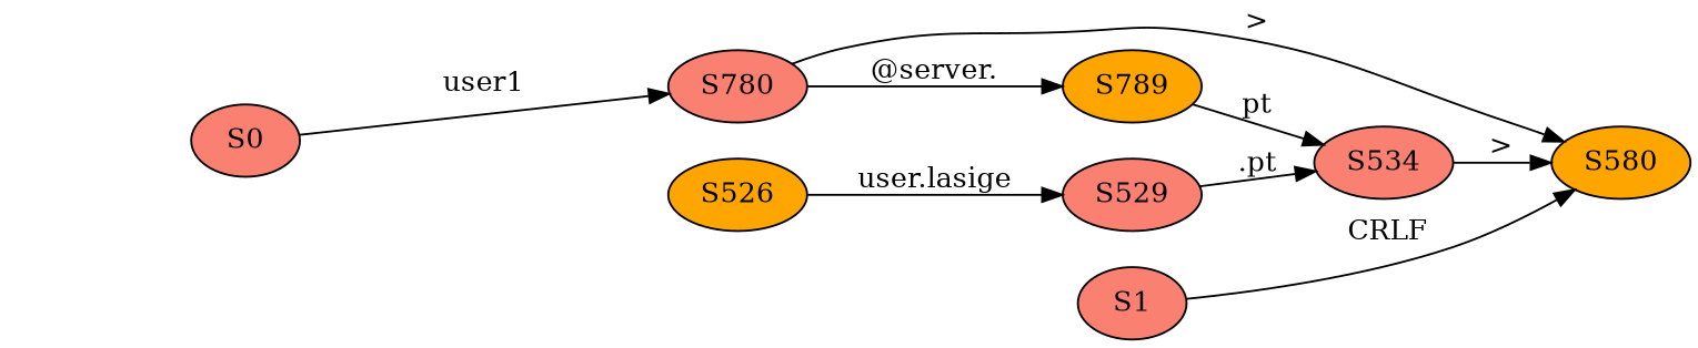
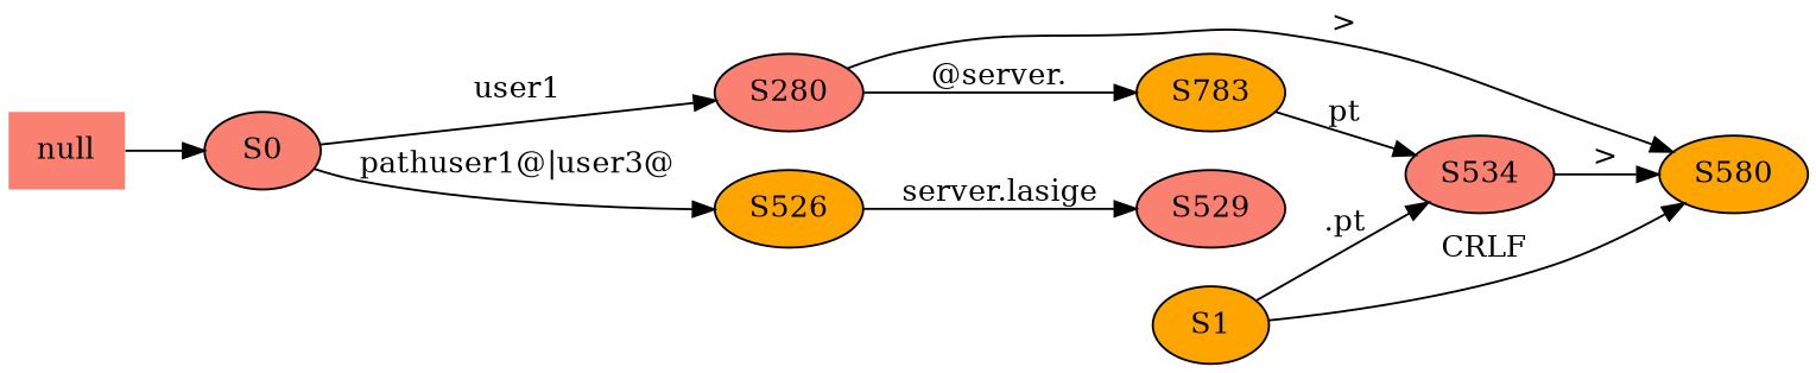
  digraph {
    rankdir=LR
    node [fillcolor=salmon style=filled]
+   null [shape=plaintext]
    S0
-   S780
+   S780 [label=S280]
    S526 [fillcolor=orange]
    S580 [fillcolor=orange]
-   S783 [fillcolor=orange label=S789]
+   S783 [fillcolor=orange]
    S529
    n8 [label=S534]
-   S1
+   S1 [fillcolor=orange]
+   null -> S0
    S0 -> S780 [label=user1]
+   S0 -> S526 [label="pathuser1@|user3@"]
    S780 -> S580 [label=">"]
    S780 -> S783 [label="@server."]
-   S526 -> S529 [label="user.lasige"]
+   S526 -> S529 [label="server.lasige"]
    S783 -> n8 [label=pt]
-   S529 -> n8 [label=".pt"]
+   S1 -> n8 [label=".pt"]
    n8 -> S580 [label=">"]
    S1 -> S580 [label=" CRLF"]
  }
